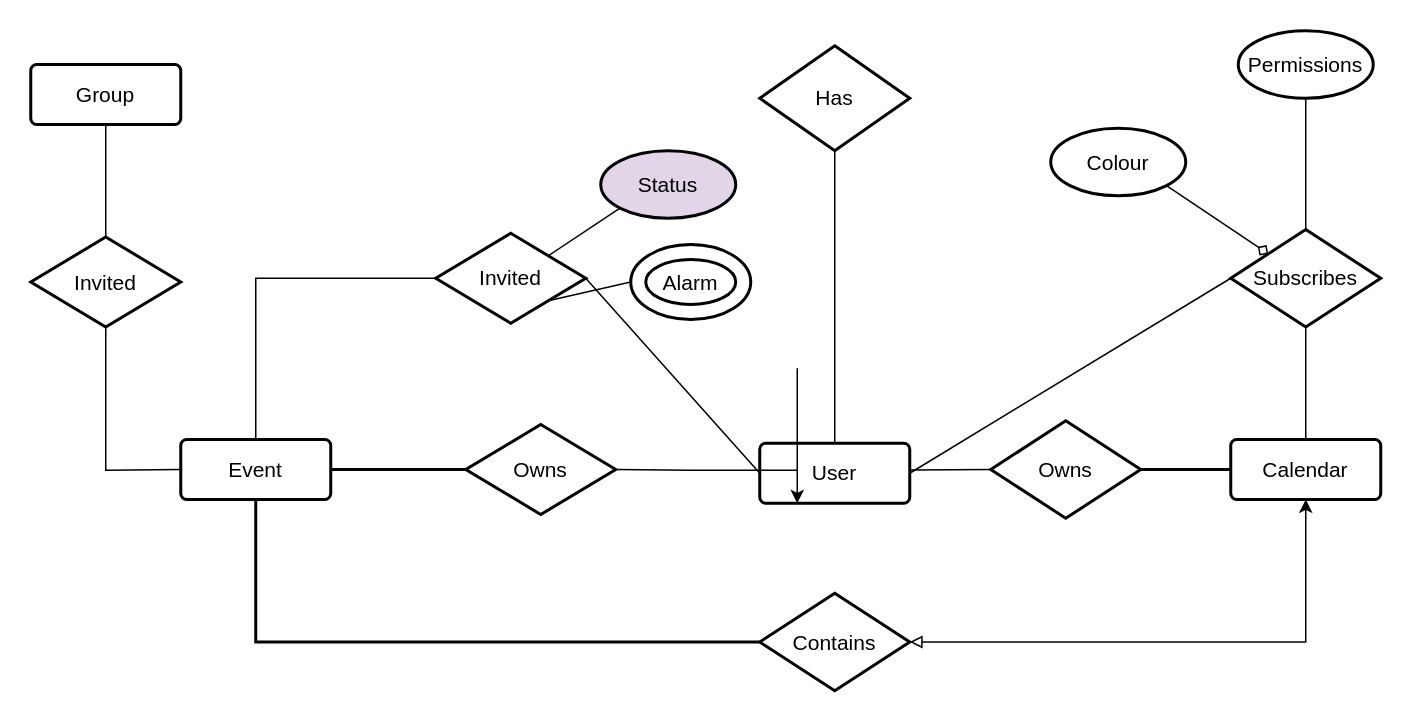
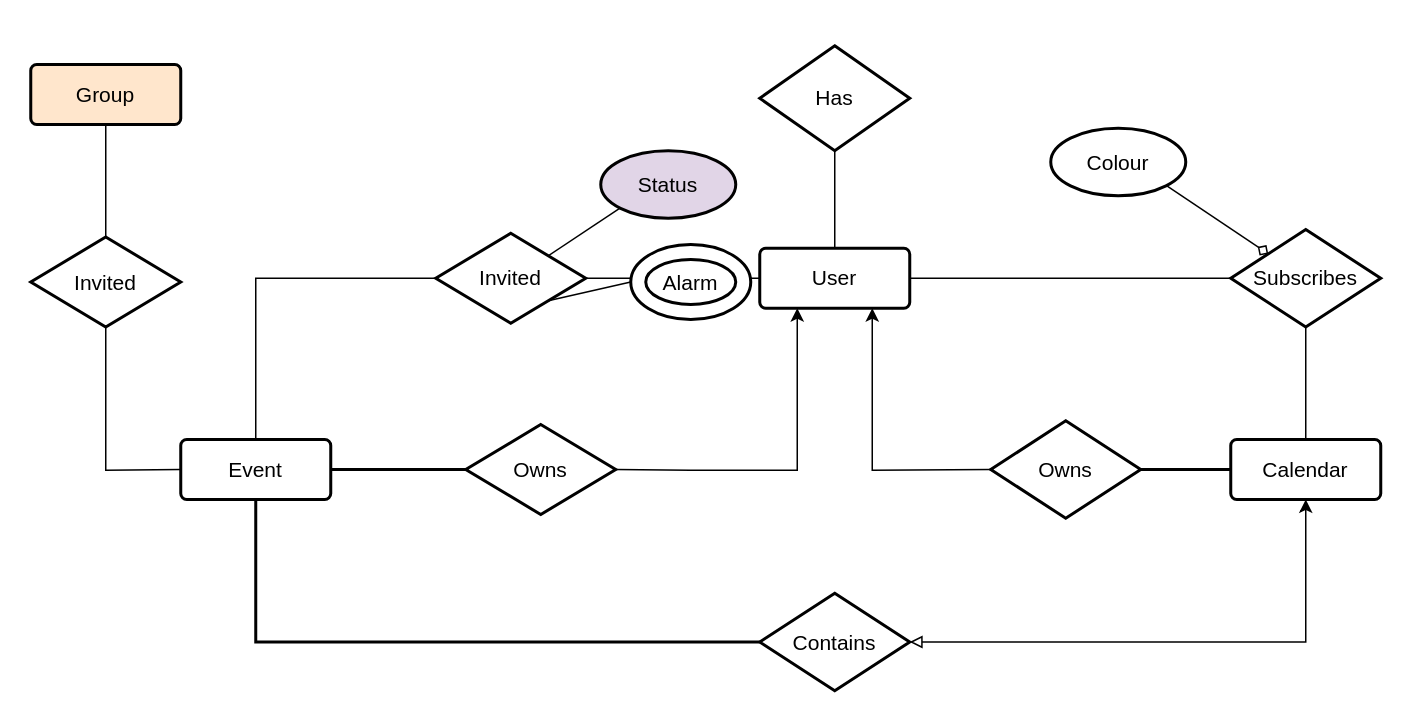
  <mxCell id="0" />
  <mxCell id="1" parent="0" />
  <mxCell id="2" style="edgeStyle=none;rounded=0;orthogonalLoop=1;jettySize=auto;html=1;exitX=0.75;exitY=1;exitDx=0;exitDy=0;entryX=0;entryY=0.5;entryDx=0;entryDy=0;endArrow=none;endFill=0;strokeWidth=1;fontSize=14;startArrow=classic;startFill=1;" parent="1" source="6" target="20" edge="1"><mxGeometry relative="1" as="geometry"><Array as="points"><mxPoint x="581" y="313" /></Array></mxGeometry></mxCell>
  <mxCell id="3" style="edgeStyle=none;rounded=0;orthogonalLoop=1;jettySize=auto;html=1;exitX=0;exitY=0.5;exitDx=0;exitDy=0;entryX=1;entryY=0.5;entryDx=0;entryDy=0;endArrow=none;endFill=0;strokeWidth=1;fontSize=14;" parent="1" source="6" target="18" edge="1"><mxGeometry relative="1" as="geometry" /></mxCell>
  <mxCell id="4" style="edgeStyle=none;rounded=0;orthogonalLoop=1;jettySize=auto;html=1;exitX=1;exitY=0.5;exitDx=0;exitDy=0;entryX=0;entryY=0.5;entryDx=0;entryDy=0;endArrow=none;endFill=0;strokeWidth=1;fontSize=14;" parent="1" source="6" target="15" edge="1"><mxGeometry relative="1" as="geometry" /></mxCell>
  <mxCell id="5" style="edgeStyle=none;rounded=0;orthogonalLoop=1;jettySize=auto;html=1;exitX=0.5;exitY=0;exitDx=0;exitDy=0;entryX=0.5;entryY=1;entryDx=0;entryDy=0;endArrow=none;endFill=0;" parent="1" source="6" target="13" edge="1"><mxGeometry relative="1" as="geometry" /></mxCell>
- <mxCell id="6" value="User" style="strokeWidth=2;rounded=1;arcSize=10;whiteSpace=wrap;html=1;align=center;fontSize=14;" parent="1" vertex="1"><mxGeometry x="506" y="295" width="100" height="40" as="geometry" /></mxCell>
+ <mxCell id="6" value="User" style="strokeWidth=2;rounded=1;arcSize=10;whiteSpace=wrap;html=1;align=center;fontSize=14;" parent="1" vertex="1"><mxGeometry x="506" y="165" width="100" height="40" as="geometry" /></mxCell>
  <mxCell id="7" style="edgeStyle=orthogonalEdgeStyle;rounded=0;orthogonalLoop=1;jettySize=auto;html=1;exitX=0.5;exitY=1;exitDx=0;exitDy=0;entryX=1;entryY=0.5;entryDx=0;entryDy=0;endArrow=block;endFill=0;startArrow=classic;startFill=1;" parent="1" source="8" target="25" edge="1"><mxGeometry relative="1" as="geometry" /></mxCell>
  <mxCell id="8" value="Calendar" style="strokeWidth=2;rounded=1;arcSize=10;whiteSpace=wrap;html=1;align=center;fontSize=14;" parent="1" vertex="1"><mxGeometry x="820" y="292.5" width="100" height="40" as="geometry" /></mxCell>
  <mxCell id="9" style="edgeStyle=none;rounded=0;orthogonalLoop=1;jettySize=auto;html=1;exitX=0.5;exitY=1;exitDx=0;exitDy=0;entryX=0.5;entryY=0;entryDx=0;entryDy=0;endArrow=none;endFill=0;" parent="1" source="10" target="26" edge="1"><mxGeometry relative="1" as="geometry" /></mxCell>
- <mxCell id="10" value="Group" style="strokeWidth=2;rounded=1;arcSize=10;whiteSpace=wrap;html=1;align=center;fontSize=14;" parent="1" vertex="1"><mxGeometry x="20" y="42.5" width="100" height="40" as="geometry" /></mxCell>
+ <mxCell id="10" value="Group" style="strokeWidth=2;rounded=1;arcSize=10;whiteSpace=wrap;html=1;align=center;fontSize=14;fillColor=#ffe6cc;" parent="1" vertex="1"><mxGeometry x="20" y="42.5" width="100" height="40" as="geometry" /></mxCell>
  <mxCell id="11" style="edgeStyle=none;rounded=0;orthogonalLoop=1;jettySize=auto;html=1;exitX=0;exitY=0.5;exitDx=0;exitDy=0;entryX=0.5;entryY=1;entryDx=0;entryDy=0;endArrow=none;endFill=0;" parent="1" source="12" target="26" edge="1"><mxGeometry relative="1" as="geometry"><Array as="points"><mxPoint x="70" y="313" /></Array></mxGeometry></mxCell>
  <mxCell id="12" value="Event" style="strokeWidth=2;rounded=1;arcSize=10;whiteSpace=wrap;html=1;align=center;fontSize=14;" parent="1" vertex="1"><mxGeometry x="120" y="292.5" width="100" height="40" as="geometry" /></mxCell>
  <mxCell id="13" value="Has" style="shape=rhombus;strokeWidth=2;fontSize=17;perimeter=rhombusPerimeter;whiteSpace=wrap;html=1;align=center;fontSize=14;" parent="1" vertex="1"><mxGeometry x="506" y="30" width="100" height="70" as="geometry" /></mxCell>
  <mxCell id="14" style="edgeStyle=none;rounded=0;orthogonalLoop=1;jettySize=auto;html=1;exitX=0.5;exitY=1;exitDx=0;exitDy=0;entryX=0.5;entryY=0;entryDx=0;entryDy=0;endArrow=none;endFill=0;strokeWidth=1;fontSize=14;" parent="1" source="15" target="8" edge="1"><mxGeometry relative="1" as="geometry" /></mxCell>
  <mxCell id="15" value="Subscribes" style="shape=rhombus;strokeWidth=2;fontSize=17;perimeter=rhombusPerimeter;whiteSpace=wrap;html=1;align=center;fontSize=14;" parent="1" vertex="1"><mxGeometry x="820" y="152.5" width="100" height="65" as="geometry" /></mxCell>
  <mxCell id="16" style="edgeStyle=none;rounded=0;orthogonalLoop=1;jettySize=auto;html=1;exitX=0;exitY=0.5;exitDx=0;exitDy=0;entryX=0.5;entryY=0;entryDx=0;entryDy=0;endArrow=none;endFill=0;" parent="1" source="18" target="12" edge="1"><mxGeometry relative="1" as="geometry"><Array as="points"><mxPoint x="170" y="185" /></Array></mxGeometry></mxCell>
  <mxCell id="17" style="edgeStyle=none;rounded=0;orthogonalLoop=1;jettySize=auto;html=1;exitX=1;exitY=0;exitDx=0;exitDy=0;entryX=0;entryY=1;entryDx=0;entryDy=0;startArrow=none;startFill=0;endArrow=none;endFill=0;fontSize=14;" edge="1" parent="1" source="18" target="33"><mxGeometry relative="1" as="geometry" /></mxCell>
  <mxCell id="18" value="Invited" style="shape=rhombus;strokeWidth=2;fontSize=17;perimeter=rhombusPerimeter;whiteSpace=wrap;html=1;align=center;fontSize=14;" parent="1" vertex="1"><mxGeometry x="290" y="155" width="100" height="60" as="geometry" /></mxCell>
  <mxCell id="19" style="edgeStyle=none;rounded=0;orthogonalLoop=1;jettySize=auto;html=1;exitX=1;exitY=0.5;exitDx=0;exitDy=0;entryX=0;entryY=0.5;entryDx=0;entryDy=0;endArrow=none;endFill=0;strokeWidth=2;fontSize=14;" parent="1" source="20" target="8" edge="1"><mxGeometry relative="1" as="geometry" /></mxCell>
  <mxCell id="20" value="Owns" style="shape=rhombus;strokeWidth=2;fontSize=17;perimeter=rhombusPerimeter;whiteSpace=wrap;html=1;align=center;fontSize=14;" parent="1" vertex="1"><mxGeometry x="660" y="280" width="100" height="65" as="geometry" /></mxCell>
  <mxCell id="21" style="edgeStyle=none;rounded=0;orthogonalLoop=1;jettySize=auto;html=1;exitX=0;exitY=0.5;exitDx=0;exitDy=0;entryX=1;entryY=0.5;entryDx=0;entryDy=0;endArrow=none;endFill=0;strokeWidth=2;fontSize=14;" parent="1" source="23" target="12" edge="1"><mxGeometry relative="1" as="geometry" /></mxCell>
  <mxCell id="22" style="edgeStyle=none;rounded=0;orthogonalLoop=1;jettySize=auto;html=1;exitX=1;exitY=0.5;exitDx=0;exitDy=0;entryX=0.25;entryY=1;entryDx=0;entryDy=0;endArrow=classic;endFill=1;strokeWidth=1;fontSize=14;" parent="1" source="23" target="6" edge="1"><mxGeometry relative="1" as="geometry"><Array as="points"><mxPoint x="460" y="313" /><mxPoint x="531" y="313" /><mxPoint x="531" y="245" /></Array></mxGeometry></mxCell>
  <mxCell id="23" value="Owns" style="shape=rhombus;strokeWidth=2;fontSize=17;perimeter=rhombusPerimeter;whiteSpace=wrap;html=1;align=center;fontSize=14;" parent="1" vertex="1"><mxGeometry x="310" y="282.5" width="100" height="60" as="geometry" /></mxCell>
  <mxCell id="24" style="edgeStyle=orthogonalEdgeStyle;rounded=0;orthogonalLoop=1;jettySize=auto;html=1;exitX=0;exitY=0.5;exitDx=0;exitDy=0;entryX=0.5;entryY=1;entryDx=0;entryDy=0;endArrow=none;endFill=0;strokeWidth=2;" parent="1" source="25" target="12" edge="1"><mxGeometry relative="1" as="geometry" /></mxCell>
  <mxCell id="25" value="Contains" style="shape=rhombus;strokeWidth=2;fontSize=17;perimeter=rhombusPerimeter;whiteSpace=wrap;html=1;align=center;fontSize=14;" parent="1" vertex="1"><mxGeometry x="506" y="395" width="100" height="65" as="geometry" /></mxCell>
  <mxCell id="26" value="Invited" style="shape=rhombus;strokeWidth=2;fontSize=17;perimeter=rhombusPerimeter;whiteSpace=wrap;html=1;align=center;fontSize=14;" parent="1" vertex="1"><mxGeometry x="20" y="157.5" width="100" height="60" as="geometry" /></mxCell>
  <mxCell id="27" style="edgeStyle=none;rounded=0;orthogonalLoop=1;jettySize=auto;html=1;exitX=0;exitY=0.5;exitDx=0;exitDy=0;entryX=1;entryY=1;entryDx=0;entryDy=0;endArrow=none;endFill=0;" parent="1" source="28" target="18" edge="1"><mxGeometry relative="1" as="geometry" /></mxCell>
  <mxCell id="28" value="Alarm" style="ellipse;shape=doubleEllipse;margin=10;strokeWidth=2;fontSize=14;whiteSpace=wrap;html=1;align=center;" parent="1" vertex="1"><mxGeometry x="420" y="162.5" width="80" height="50" as="geometry" /></mxCell>
- <mxCell id="29" style="edgeStyle=none;rounded=0;orthogonalLoop=1;jettySize=auto;html=1;exitX=0.5;exitY=1;exitDx=0;exitDy=0;entryX=0.5;entryY=0;entryDx=0;entryDy=0;startArrow=none;startFill=0;endArrow=none;endFill=0;fontSize=14;" edge="1" parent="1" source="30" target="15"><mxGeometry relative="1" as="geometry" /></mxCell>
- <mxCell id="30" value="Permissions" style="ellipse;whiteSpace=wrap;html=1;strokeWidth=2;fontSize=14;" vertex="1" parent="1"><mxGeometry x="825" y="20" width="90" height="45" as="geometry" /></mxCell>
  <mxCell id="31" style="edgeStyle=none;rounded=0;orthogonalLoop=1;jettySize=auto;html=1;exitX=1;exitY=1;exitDx=0;exitDy=0;entryX=0;entryY=0;entryDx=0;entryDy=0;startArrow=none;startFill=0;endArrow=diamond;endFill=0;fontSize=14;" edge="1" parent="1" source="32" target="15"><mxGeometry relative="1" as="geometry" /></mxCell>
  <mxCell id="32" value="Colour" style="ellipse;whiteSpace=wrap;html=1;strokeWidth=2;fontSize=14;" vertex="1" parent="1"><mxGeometry x="700" y="85" width="90" height="45" as="geometry" /></mxCell>
  <mxCell id="33" value="Status" style="ellipse;whiteSpace=wrap;html=1;strokeWidth=2;fontSize=14;fillColor=#e1d5e7;" vertex="1" parent="1"><mxGeometry x="400" y="100" width="90" height="45" as="geometry" /></mxCell>
